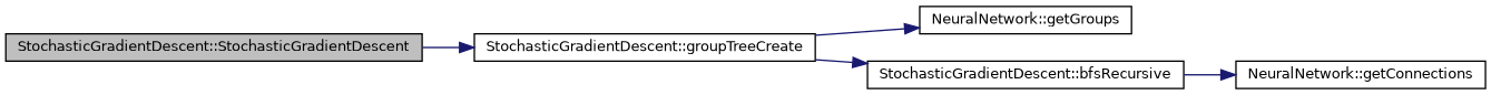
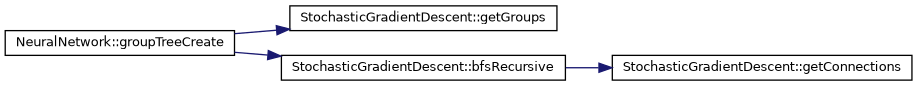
  digraph {
    rankdir=LR
    node [color=black fillcolor=white fontname=Helvetica fontsize=10 shape=record style=filled]
    edge [color=midnightblue fontname=Helvetica fontsize=10 labelfontname=Helvetica labelfontsize=10 style=solid]
-   n1 [fillcolor=grey75 fontcolor=black height=0.2 label="StochasticGradientDescent::StochasticGradientDescent" width=0.4]
-   n2 [height=0.2 label="StochasticGradientDescent::groupTreeCreate" width=0.4]
-   n3 [height=0.2 label="NeuralNetwork::getGroups" width=0.4]
+   n2 [height=0.2 label="NeuralNetwork::groupTreeCreate" width=0.4]
+   n3 [height=0.2 label="StochasticGradientDescent::getGroups" width=0.4]
    n4 [height=0.2 label="StochasticGradientDescent::bfsRecursive" width=0.4]
-   n5 [height=0.2 label="NeuralNetwork::getConnections" width=0.4]
-   n1 -> n2
+   n5 [height=0.2 label="StochasticGradientDescent::getConnections" width=0.4]
    n2 -> n3
    n2 -> n4
    n4 -> n5
  }
